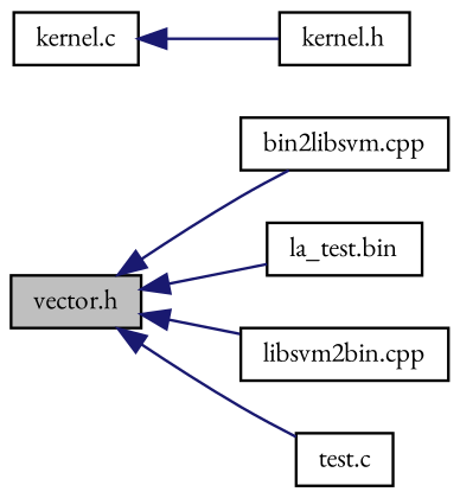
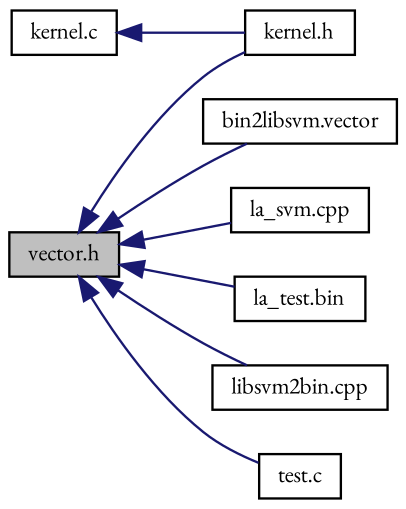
  digraph {
    fontname="EB Garamond"
    rankdir=LR
    node [color=black fillcolor=white fontname="EB Garamond" fontsize=10 shape=record style=filled]
    edge [color=midnightblue dir=back fontname="EB Garamond" fontsize=10 labelfontname=Helvetica labelfontsize=10 style=solid]
    n1 [fillcolor=grey75 fontcolor=black height=0.2 label="vector.h" width=0.4]
-   n2 [height=0.2 label="bin2libsvm.cpp" width=0.4]
+   n2 [height=0.2 label="bin2libsvm.vector" width=0.4]
    n3 [height=0.2 label="kernel.h" width=0.4]
+   n4 [height=0.2 label="la_svm.cpp" width=0.4]
    n5 [height=0.2 label="la_test.bin" width=0.4]
    n6 [height=0.2 label="libsvm2bin.cpp" width=0.4]
    n7 [height=0.2 label="test.c" width=0.4]
    n8 [height=0.2 label="kernel.c" width=0.4]
    n1 -> n2
+   n1 -> n3
+   n1 -> n4
    n1 -> n5
    n1 -> n6
    n1 -> n7
    n8 -> n3
  }
